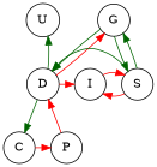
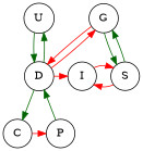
  digraph {
    rankdir=TB
    node [shape=circle]
    edge [color=darkgreen]
    G
    U
    D
    S
    I
    C
    P
    subgraph sub_1 {
      rank=same
      G
      U
    }
    subgraph sub_2 {
      rank=same
      D
      S
      I
    }
    subgraph sub_3 {
      rank=same
      C
      P
    }
-   G -> D
+   G -> D [color=red]
    G -> S
-   S -> D
+   U -> D
    D -> G [color=red]
    D -> U
    D -> I [color=red]
    D -> C
    S -> G
    S -> I [color=red]
    I -> S [color=red]
    C -> P [color=red]
-   P -> D [color=red]
+   P -> D
  }
